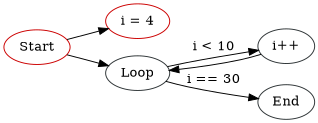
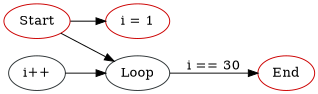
  digraph {
    rankdir=LR
    node [color="#2e3436"]
    n1 [color="#cc0000" label=Start]
-   n2 [color="#cc0000" label="i = 4"]
+   n2 [color="#cc0000" label="i = 1"]
    n3 [label=Loop]
    n4 [label="i++"]
-   n5 [label=End]
+   n5 [color="#cc0000" label=End]
    n1 -> n2
    n1 -> n3
-   n3 -> n4 [label="i < 10"]
    n3 -> n5 [label="i == 30"]
    n4 -> n3
  }
